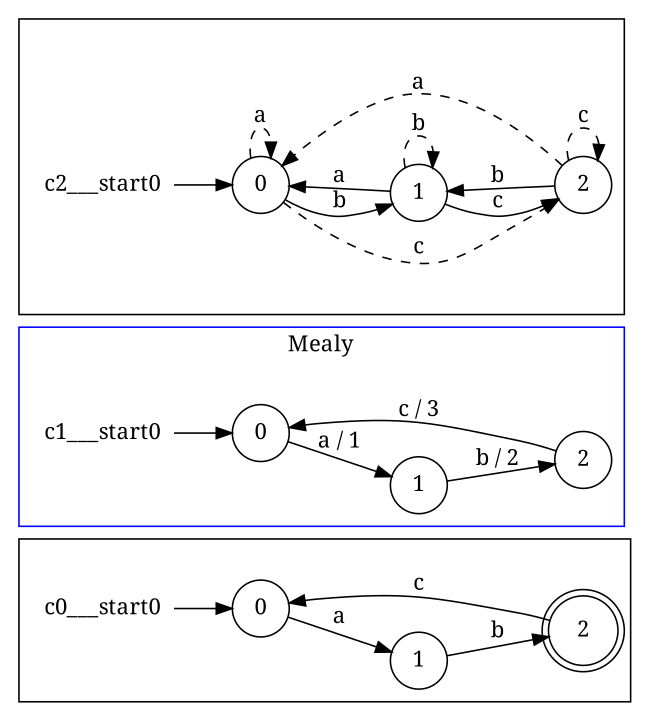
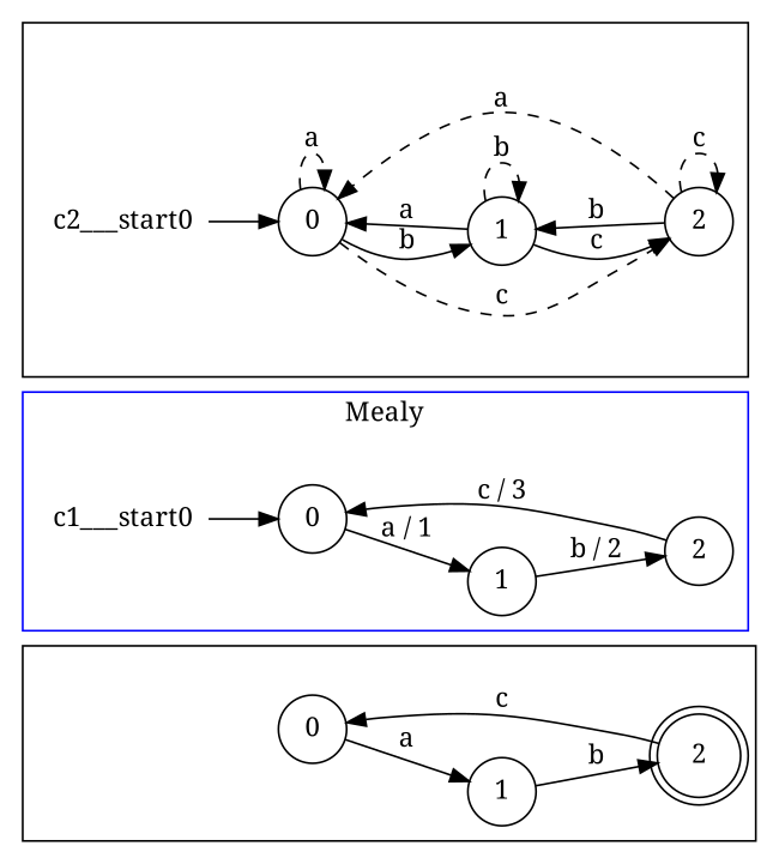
  digraph {
    rankdir=LR
    fontname="Noto Serif"
    node [shape=circle fontname="Noto Serif"]
    edge [fontname="Noto Serif"]
    n1 [label=0]
    n2 [label=1]
    n3 [label=2 shape=doublecircle]
-   c0___start0 [height=0 shape=none width=0]
    n5 [label=0]
    n6 [label=1]
    n7 [label=2]
    c1___start0 [height=0 shape=none width=0]
    n9 [label=0]
    n10 [label=1]
    n11 [label=2]
    c2___start0 [height=0 shape=none width=0]
    subgraph cluster_1 {
      n1
      n2
      n3
-     c0___start0
    }
    subgraph cluster_2 {
      color=blue
      label=Mealy
      n5
      n6
      n7
      c1___start0
    }
    subgraph cluster_3 {
      n9
      n10
      n11
      c2___start0
    }
    n1 -> n2 [label=a]
    n2 -> n3 [label=b]
    n3 -> n1 [label=c]
-   c0___start0 -> n1
    n5 -> n6 [label="a / 1"]
    n6 -> n7 [label="b / 2"]
    n7 -> n5 [label="c / 3"]
    c1___start0 -> n5
    n9 -> n9 [label=a modality=MAY style=dashed]
    n9 -> n10 [label=b modality=MUST]
    n9 -> n11 [label=c modality=MAY style=dashed]
    n10 -> n9 [label=a modality=MUST]
    n10 -> n10 [label=b modality=MAY style=dashed]
    n10 -> n11 [label=c modality=MUST]
    n11 -> n9 [label=a modality=MAY style=dashed]
    n11 -> n10 [label=b modality=MUST]
    n11 -> n11 [label=c modality=MAY style=dashed]
    c2___start0 -> n9
  }
